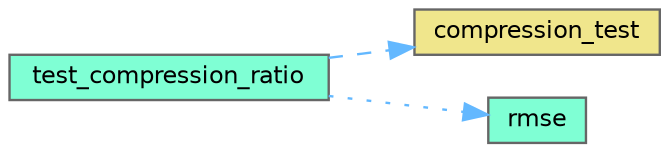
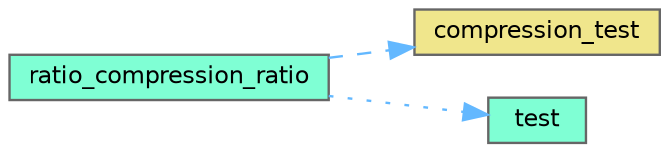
  digraph {
    rankdir=LR
    node [color=grey40 fillcolor=aquamarine fontname=Helvetica fontsize=10 shape=box style=filled]
    edge [color=steelblue1 fontname=Helvetica fontsize=10 labelfontname=Helvetica labelfontsize=10]
-   n1 [color=gray40 fontcolor=black height=0.2 label=test_compression_ratio width=0.4]
+   n1 [color=gray40 fontcolor=black height=0.2 label=ratio_compression_ratio width=0.4]
    n2 [fillcolor=khaki height=0.2 label=compression_test width=0.4]
-   n3 [height=0.2 label=rmse width=0.4]
+   n3 [height=0.2 label=test width=0.4]
    n1 -> n2 [style=dashed]
    n1 -> n3 [style=dotted]
  }
